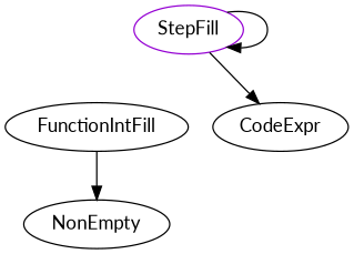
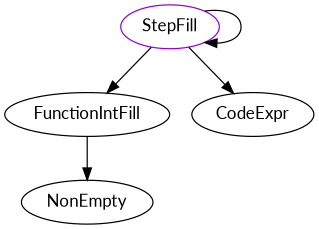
  digraph {
    fontname=Lato
    node [fontname=Lato]
    edge [fontname=Lato]
    n1 [color=darkviolet label=StepFill shape=oval]
    FunctionIntFill
    CodeExpr
    NonEmpty
    n1 -> n1
+   n1 -> FunctionIntFill
    n1 -> CodeExpr
    FunctionIntFill -> NonEmpty
  }
